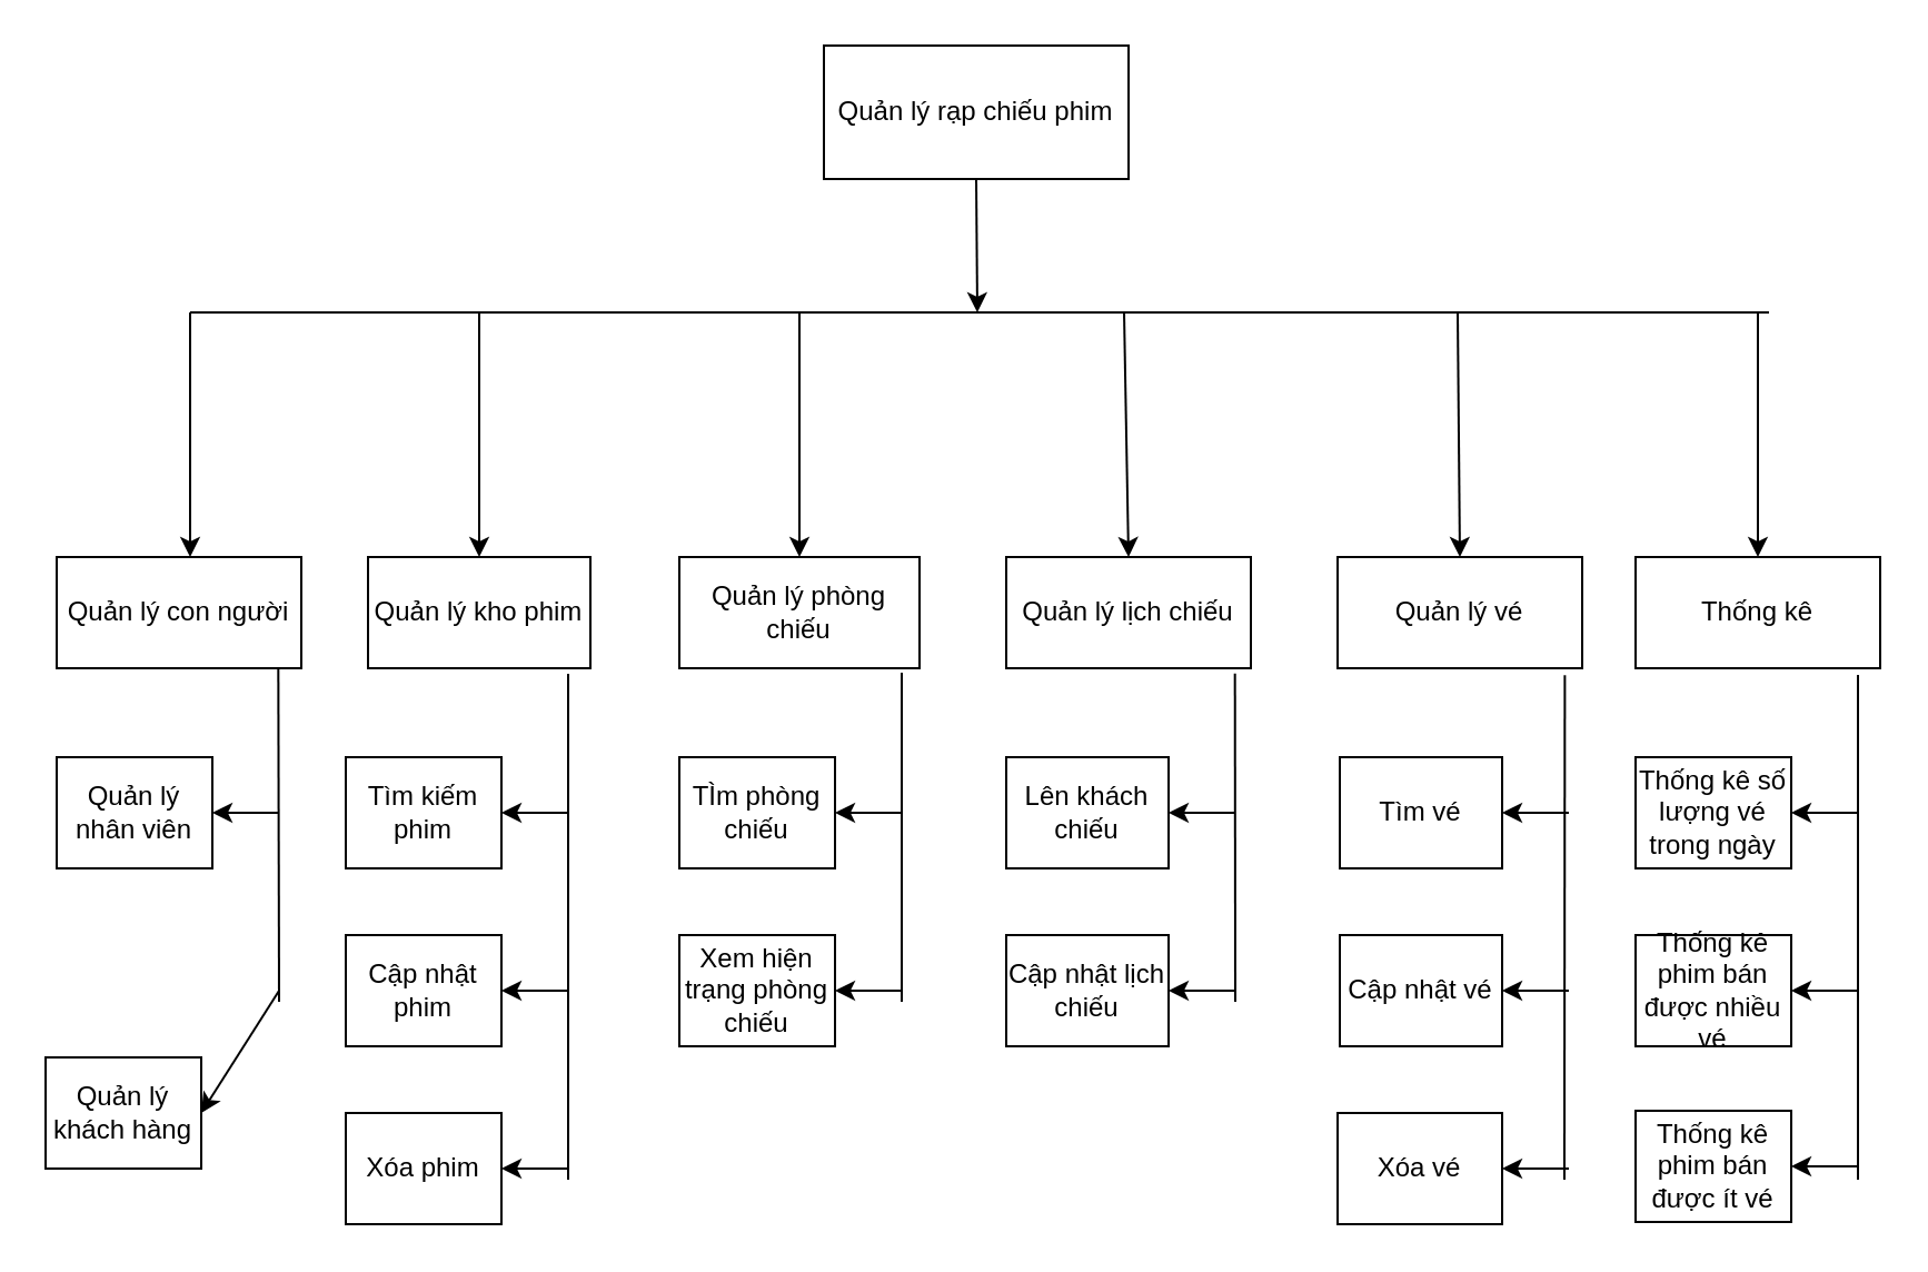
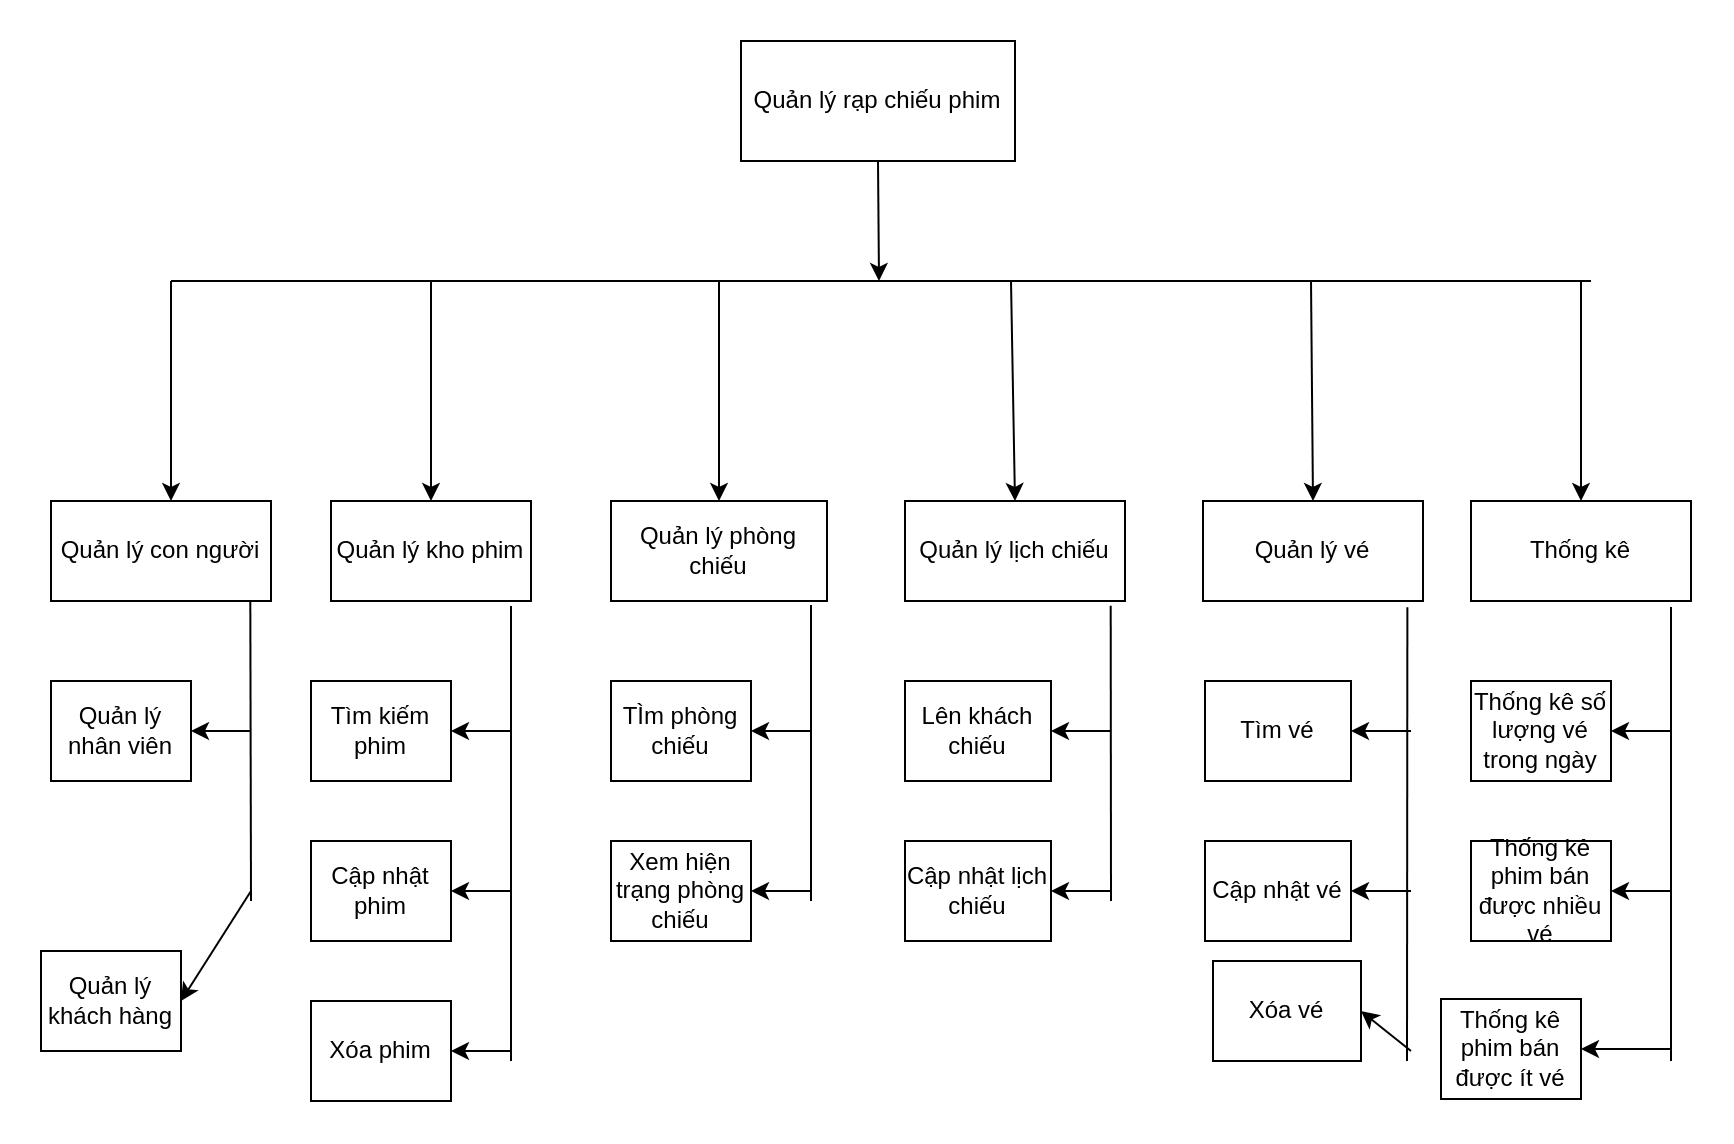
  <mxCell id="0" />
  <mxCell id="1" parent="0" />
  <mxCell id="2" value="Quản lý rạp chiếu phim" style="rounded=0;whiteSpace=wrap;html=1;" parent="1" vertex="1"><mxGeometry x="370" y="20" width="137" height="60" as="geometry" /></mxCell>
  <mxCell id="3" value="" style="endArrow=none;html=1;" parent="1" edge="1"><mxGeometry width="50" height="50" relative="1" as="geometry"><mxPoint x="85" y="140" as="sourcePoint" /><mxPoint x="795" y="140" as="targetPoint" /></mxGeometry></mxCell>
  <mxCell id="4" value="" style="endArrow=classic;html=1;exitX=0.5;exitY=1;exitDx=0;exitDy=0;" parent="1" source="2" edge="1"><mxGeometry width="50" height="50" relative="1" as="geometry"><mxPoint x="145" y="210" as="sourcePoint" /><mxPoint x="439" y="140" as="targetPoint" /></mxGeometry></mxCell>
  <mxCell id="5" value="Quản lý con người" style="rounded=0;whiteSpace=wrap;html=1;" parent="1" vertex="1"><mxGeometry y="250" width="110" height="50" as="geometry" x="25" /></mxCell>
  <mxCell id="6" value="Quản lý kho phim" style="rounded=0;whiteSpace=wrap;html=1;" parent="1" vertex="1"><mxGeometry x="165" y="250" width="100" height="50" as="geometry" /></mxCell>
  <mxCell id="7" value="Quản lý phòng chiếu" style="rounded=0;whiteSpace=wrap;html=1;" parent="1" vertex="1"><mxGeometry x="305" y="250" width="108" height="50" as="geometry" /></mxCell>
  <mxCell id="8" value="Quản lý lịch chiếu" style="rounded=0;whiteSpace=wrap;html=1;" parent="1" vertex="1"><mxGeometry x="452" y="250" width="110" height="50" as="geometry" /></mxCell>
  <mxCell id="9" value="Quản lý vé" style="rounded=0;whiteSpace=wrap;html=1;" parent="1" vertex="1"><mxGeometry x="601" y="250" width="110" height="50" as="geometry" /></mxCell>
  <mxCell id="10" value="Thống kê" style="rounded=0;whiteSpace=wrap;html=1;" parent="1" vertex="1"><mxGeometry x="735" y="250" width="110" height="50" as="geometry" /></mxCell>
  <mxCell id="11" value="" style="endArrow=classic;html=1;" parent="1" edge="1"><mxGeometry width="50" height="50" relative="1" as="geometry"><mxPoint x="85" y="140" as="sourcePoint" /><mxPoint x="85" y="250" as="targetPoint" /></mxGeometry></mxCell>
  <mxCell id="12" value="" style="endArrow=classic;html=1;" parent="1" target="6" edge="1"><mxGeometry width="50" height="50" relative="1" as="geometry"><mxPoint x="215" y="140" as="sourcePoint" /><mxPoint x="85" y="320" as="targetPoint" /></mxGeometry></mxCell>
  <mxCell id="13" value="" style="endArrow=classic;html=1;entryX=0.5;entryY=0;entryDx=0;entryDy=0;" parent="1" target="7" edge="1"><mxGeometry width="50" height="50" relative="1" as="geometry"><mxPoint x="359" y="140" as="sourcePoint" /><mxPoint x="85" y="320" as="targetPoint" /></mxGeometry></mxCell>
  <mxCell id="14" value="" style="endArrow=classic;html=1;entryX=0.5;entryY=0;entryDx=0;entryDy=0;" parent="1" target="8" edge="1"><mxGeometry width="50" height="50" relative="1" as="geometry"><mxPoint x="505" y="140" as="sourcePoint" /><mxPoint x="85" y="320" as="targetPoint" /></mxGeometry></mxCell>
  <mxCell id="15" value="" style="endArrow=classic;html=1;entryX=0.5;entryY=0;entryDx=0;entryDy=0;" parent="1" target="9" edge="1"><mxGeometry width="50" height="50" relative="1" as="geometry"><mxPoint x="655" y="140" as="sourcePoint" /><mxPoint x="115" y="320" as="targetPoint" /></mxGeometry></mxCell>
  <mxCell id="16" value="" style="endArrow=classic;html=1;entryX=0.5;entryY=0;entryDx=0;entryDy=0;" parent="1" target="10" edge="1"><mxGeometry width="50" height="50" relative="1" as="geometry"><mxPoint x="790" y="140" as="sourcePoint" /><mxPoint x="115" y="320" as="targetPoint" /></mxGeometry></mxCell>
  <mxCell id="17" value="Quản lý nhân viên" style="rounded=0;whiteSpace=wrap;html=1;" parent="1" vertex="1"><mxGeometry y="340" width="70" height="50" as="geometry" x="25" /></mxCell>
  <mxCell id="18" value="Quản lý khách hàng" style="rounded=0;whiteSpace=wrap;html=1;" parent="1" vertex="1"><mxGeometry x="20" y="475" width="70" height="50" as="geometry" /></mxCell>
  <mxCell id="19" value="" style="endArrow=none;html=1;entryX=0.906;entryY=1.006;entryDx=0;entryDy=0;entryPerimeter=0;" parent="1" target="5" edge="1"><mxGeometry width="50" height="50" relative="1" as="geometry"><mxPoint x="125" y="450" as="sourcePoint" /><mxPoint x="85" y="520" as="targetPoint" /></mxGeometry></mxCell>
  <mxCell id="20" value="" style="endArrow=classic;html=1;entryX=1;entryY=0.5;entryDx=0;entryDy=0;" parent="1" target="17" edge="1"><mxGeometry width="50" height="50" relative="1" as="geometry"><mxPoint x="125" y="365" as="sourcePoint" /><mxPoint x="85" y="490" as="targetPoint" /></mxGeometry></mxCell>
  <mxCell id="21" value="" style="endArrow=classic;html=1;entryX=1;entryY=0.5;entryDx=0;entryDy=0;" parent="1" target="18" edge="1"><mxGeometry width="50" height="50" relative="1" as="geometry"><mxPoint x="125" y="445" as="sourcePoint" /><mxPoint x="85" y="490" as="targetPoint" /></mxGeometry></mxCell>
  <mxCell id="22" value="Tìm kiếm phim" style="rounded=0;whiteSpace=wrap;html=1;" parent="1" vertex="1"><mxGeometry x="155" y="340" width="70" height="50" as="geometry" /></mxCell>
  <mxCell id="23" value="Cập nhật phim" style="rounded=0;whiteSpace=wrap;html=1;" parent="1" vertex="1"><mxGeometry x="155" y="420" width="70" height="50" as="geometry" /></mxCell>
  <mxCell id="24" value="" style="endArrow=none;html=1;entryX=0.9;entryY=1.05;entryDx=0;entryDy=0;entryPerimeter=0;" parent="1" target="6" edge="1"><mxGeometry width="50" height="50" relative="1" as="geometry"><mxPoint x="255" y="530" as="sourcePoint" /><mxPoint x="85" y="490" as="targetPoint" /></mxGeometry></mxCell>
  <mxCell id="25" value="" style="endArrow=classic;html=1;entryX=1;entryY=0.5;entryDx=0;entryDy=0;" parent="1" target="22" edge="1"><mxGeometry width="50" height="50" relative="1" as="geometry"><mxPoint x="255" y="365" as="sourcePoint" /><mxPoint x="85" y="490" as="targetPoint" /></mxGeometry></mxCell>
  <mxCell id="26" value="" style="endArrow=classic;html=1;entryX=1;entryY=0.5;entryDx=0;entryDy=0;" parent="1" target="23" edge="1"><mxGeometry width="50" height="50" relative="1" as="geometry"><mxPoint x="255" y="445" as="sourcePoint" /><mxPoint x="85" y="490" as="targetPoint" /></mxGeometry></mxCell>
  <mxCell id="27" value="TÌm phòng chiếu" style="rounded=0;whiteSpace=wrap;html=1;" parent="1" vertex="1"><mxGeometry x="305" y="340" width="70" height="50" as="geometry" /></mxCell>
  <mxCell id="28" value="Xem hiện trạng phòng chiếu" style="rounded=0;whiteSpace=wrap;html=1;" parent="1" vertex="1"><mxGeometry x="305" y="420" width="70" height="50" as="geometry" /></mxCell>
  <mxCell id="29" value="Lên khách chiếu" style="rounded=0;whiteSpace=wrap;html=1;" parent="1" vertex="1"><mxGeometry x="452" y="340" width="73" height="50" as="geometry" /></mxCell>
  <mxCell id="30" value="Cập nhật lịch chiếu" style="rounded=0;whiteSpace=wrap;html=1;" parent="1" vertex="1"><mxGeometry x="452" y="420" width="73" height="50" as="geometry" /></mxCell>
  <mxCell id="31" value="Tìm vé" style="rounded=0;whiteSpace=wrap;html=1;" parent="1" vertex="1"><mxGeometry x="602" y="340" width="73" height="50" as="geometry" /></mxCell>
  <mxCell id="32" value="Cập nhật vé" style="rounded=0;whiteSpace=wrap;html=1;" parent="1" vertex="1"><mxGeometry x="602" y="420" width="73" height="50" as="geometry" /></mxCell>
  <mxCell id="33" value="Thống kê số lượng vé trong ngày" style="rounded=0;whiteSpace=wrap;html=1;" parent="1" vertex="1"><mxGeometry x="735" y="340" width="70" height="50" as="geometry" /></mxCell>
  <mxCell id="34" value="Thống kê phim bán được nhiều vé" style="rounded=0;whiteSpace=wrap;html=1;" parent="1" vertex="1"><mxGeometry x="735" y="420" width="70" height="50" as="geometry" /></mxCell>
- <mxCell id="35" value="Thống kê phim bán được ít vé" style="rounded=0;whiteSpace=wrap;html=1;" parent="1" vertex="1"><mxGeometry x="735" y="499" width="70" height="50" as="geometry" /></mxCell>
- <mxCell id="36" value="Xóa vé" style="rounded=0;whiteSpace=wrap;html=1;" parent="1" vertex="1"><mxGeometry x="601" y="500" width="74" height="50" as="geometry" /></mxCell>
+ <mxCell id="35" value="Thống kê phim bán được ít vé" style="rounded=0;whiteSpace=wrap;html=1;" parent="1" vertex="1"><mxGeometry x="720" y="499" width="70" height="50" as="geometry" /></mxCell>
+ <mxCell id="36" value="Xóa vé" style="rounded=0;whiteSpace=wrap;html=1;" parent="1" vertex="1"><mxGeometry x="606" y="480" width="74" height="50" as="geometry" /></mxCell>
  <mxCell id="37" value="" style="endArrow=none;html=1;" parent="1" edge="1"><mxGeometry width="50" height="50" relative="1" as="geometry"><mxPoint x="405" y="450" as="sourcePoint" /><mxPoint x="405" y="302" as="targetPoint" /></mxGeometry></mxCell>
  <mxCell id="38" value="" style="endArrow=classic;html=1;entryX=1;entryY=0.5;entryDx=0;entryDy=0;" parent="1" target="27" edge="1"><mxGeometry width="50" height="50" relative="1" as="geometry"><mxPoint x="405" y="365" as="sourcePoint" /><mxPoint x="205" y="570" as="targetPoint" /></mxGeometry></mxCell>
  <mxCell id="39" value="" style="endArrow=classic;html=1;entryX=1;entryY=0.5;entryDx=0;entryDy=0;" parent="1" target="28" edge="1"><mxGeometry width="50" height="50" relative="1" as="geometry"><mxPoint x="405" y="445" as="sourcePoint" /><mxPoint x="205" y="570" as="targetPoint" /></mxGeometry></mxCell>
  <mxCell id="40" value="" style="endArrow=none;html=1;entryX=0.935;entryY=1.048;entryDx=0;entryDy=0;entryPerimeter=0;" parent="1" target="8" edge="1"><mxGeometry width="50" height="50" relative="1" as="geometry"><mxPoint x="555" y="450" as="sourcePoint" /><mxPoint x="205" y="570" as="targetPoint" /></mxGeometry></mxCell>
  <mxCell id="41" value="" style="endArrow=classic;html=1;entryX=1;entryY=0.5;entryDx=0;entryDy=0;" parent="1" target="29" edge="1"><mxGeometry width="50" height="50" relative="1" as="geometry"><mxPoint x="555" y="365" as="sourcePoint" /><mxPoint x="205" y="570" as="targetPoint" /></mxGeometry></mxCell>
  <mxCell id="42" value="" style="endArrow=classic;html=1;entryX=1;entryY=0.5;entryDx=0;entryDy=0;" parent="1" target="30" edge="1"><mxGeometry width="50" height="50" relative="1" as="geometry"><mxPoint x="555" y="445" as="sourcePoint" /><mxPoint x="205" y="570" as="targetPoint" /></mxGeometry></mxCell>
  <mxCell id="43" value="" style="endArrow=none;html=1;entryX=0.929;entryY=1.062;entryDx=0;entryDy=0;entryPerimeter=0;" parent="1" target="9" edge="1"><mxGeometry width="50" height="50" relative="1" as="geometry"><mxPoint x="703" y="530" as="sourcePoint" /><mxPoint x="205" y="570" as="targetPoint" /></mxGeometry></mxCell>
  <mxCell id="44" value="" style="endArrow=classic;html=1;entryX=1;entryY=0.5;entryDx=0;entryDy=0;" parent="1" target="31" edge="1"><mxGeometry width="50" height="50" relative="1" as="geometry"><mxPoint x="705" y="365" as="sourcePoint" /><mxPoint x="555" y="570" as="targetPoint" /></mxGeometry></mxCell>
  <mxCell id="45" value="" style="endArrow=classic;html=1;entryX=1;entryY=0.5;entryDx=0;entryDy=0;" parent="1" target="32" edge="1"><mxGeometry width="50" height="50" relative="1" as="geometry"><mxPoint x="705" y="445" as="sourcePoint" /><mxPoint x="555" y="570" as="targetPoint" /></mxGeometry></mxCell>
  <mxCell id="46" value="" style="endArrow=classic;html=1;entryX=1;entryY=0.5;entryDx=0;entryDy=0;" parent="1" target="36" edge="1"><mxGeometry width="50" height="50" relative="1" as="geometry"><mxPoint x="705" y="525" as="sourcePoint" /><mxPoint x="555" y="570" as="targetPoint" /></mxGeometry></mxCell>
  <mxCell id="47" value="" style="endArrow=none;html=1;" parent="1" edge="1"><mxGeometry width="50" height="50" relative="1" as="geometry"><mxPoint x="835" y="530" as="sourcePoint" /><mxPoint x="835" y="303" as="targetPoint" /></mxGeometry></mxCell>
  <mxCell id="48" value="" style="endArrow=classic;html=1;entryX=1;entryY=0.5;entryDx=0;entryDy=0;" parent="1" target="33" edge="1"><mxGeometry width="50" height="50" relative="1" as="geometry"><mxPoint x="835" y="365" as="sourcePoint" /><mxPoint x="555" y="570" as="targetPoint" /></mxGeometry></mxCell>
  <mxCell id="49" value="" style="endArrow=classic;html=1;entryX=1;entryY=0.5;entryDx=0;entryDy=0;" parent="1" target="34" edge="1"><mxGeometry width="50" height="50" relative="1" as="geometry"><mxPoint x="835" y="445" as="sourcePoint" /><mxPoint x="555" y="570" as="targetPoint" /></mxGeometry></mxCell>
  <mxCell id="50" value="" style="endArrow=classic;html=1;entryX=1;entryY=0.5;entryDx=0;entryDy=0;" parent="1" target="35" edge="1"><mxGeometry width="50" height="50" relative="1" as="geometry"><mxPoint x="835" y="524" as="sourcePoint" /><mxPoint x="555" y="570" as="targetPoint" /></mxGeometry></mxCell>
  <mxCell id="51" value="Xóa phim" style="rounded=0;whiteSpace=wrap;html=1;" vertex="1" parent="1"><mxGeometry x="155" y="500" width="70" height="50" as="geometry" /></mxCell>
  <mxCell id="52" value="" style="endArrow=classic;html=1;entryX=1;entryY=0.5;entryDx=0;entryDy=0;" edge="1" parent="1" target="51"><mxGeometry width="50" height="50" relative="1" as="geometry"><mxPoint x="255" y="525" as="sourcePoint" /><mxPoint x="85" y="570" as="targetPoint" /></mxGeometry></mxCell>
